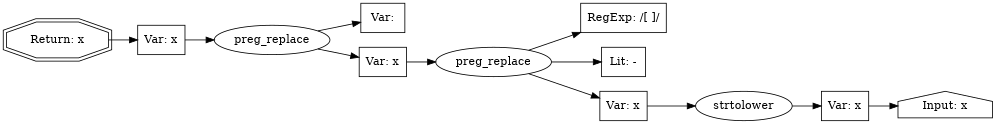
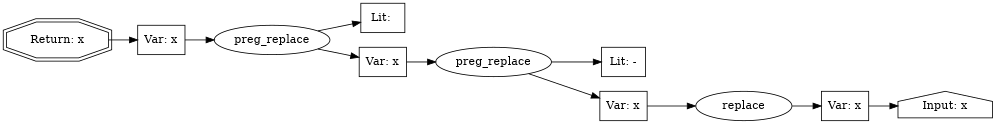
  digraph {
    rankdir=LR
    node [shape=box]
    n1 [label="Input: x" shape=house]
-   n2 [label=strtolower shape=ellipse]
+   n2 [label=replace shape=ellipse]
    n3 [label="Var: x"]
    n4 [label=preg_replace shape=ellipse]
-   n5 [label="RegExp: /[ ]/"]
    n6 [label="Lit: -"]
    n7 [label="Var: x"]
    n8 [label=preg_replace shape=ellipse]
-   n9 [label="Var:"]
+   n9 [label="Lit: "]
    n10 [label="Var: x"]
    n11 [label="Var: x"]
    n12 [label="Return: x" shape=doubleoctagon]
    n2 -> n3
    n3 -> n1
-   n4 -> n5
    n4 -> n6
    n4 -> n7
    n7 -> n2
    n8 -> n9
    n8 -> n10
    n10 -> n4
    n11 -> n8
    n12 -> n11
  }
